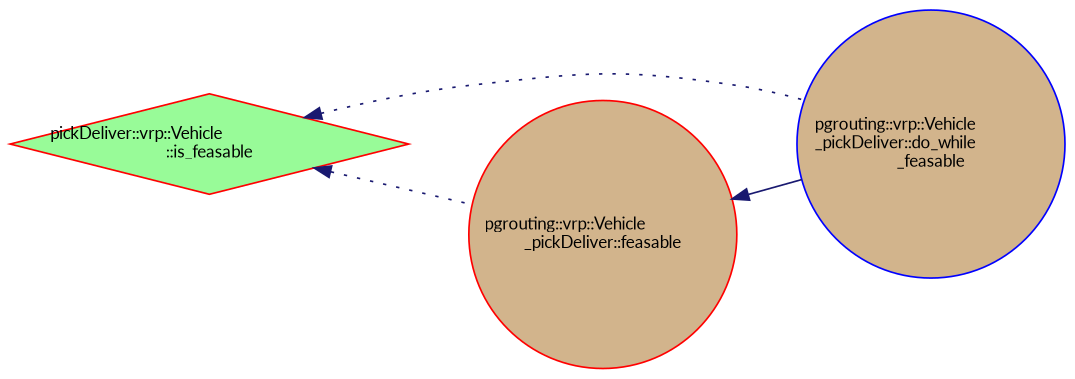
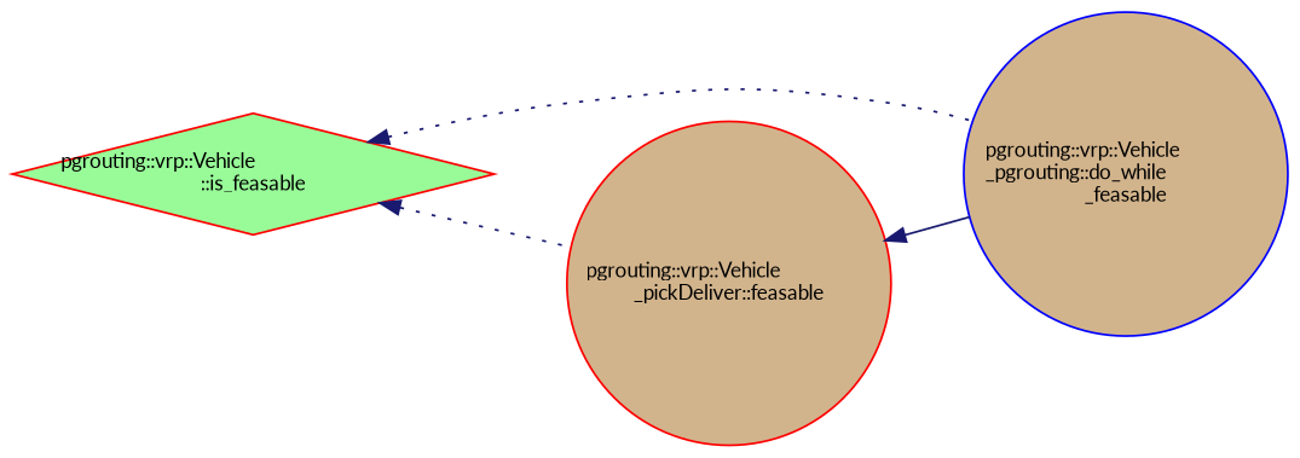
  digraph {
    fontname=Lato
    rankdir=LR
    node [color=red fillcolor=tan fontname=Lato fontsize=10 shape=circle style=filled]
    edge [color=midnightblue dir=back fontname=Lato fontsize=10 labelfontname=Helvetica labelfontsize=10 style=dotted]
-   n1 [fillcolor=palegreen fontcolor=black height=0.2 label="pickDeliver::vrp::Vehicle\l::is_feasable" shape=diamond width=0.4]
-   n2 [color=blue height=0.2 label="pgrouting::vrp::Vehicle\l_pickDeliver::do_while\l_feasable" width=0.4]
+   n1 [fillcolor=palegreen fontcolor=black height=0.2 label="pgrouting::vrp::Vehicle\l::is_feasable" shape=diamond width=0.4]
+   n2 [color=blue height=0.2 label="pgrouting::vrp::Vehicle\l_pgrouting::do_while\l_feasable" width=0.4]
    n3 [height=0.2 label="pgrouting::vrp::Vehicle\l_pickDeliver::feasable" width=0.4]
    n1 -> n2
    n1 -> n3
    n3 -> n2 [style=solid]
  }
